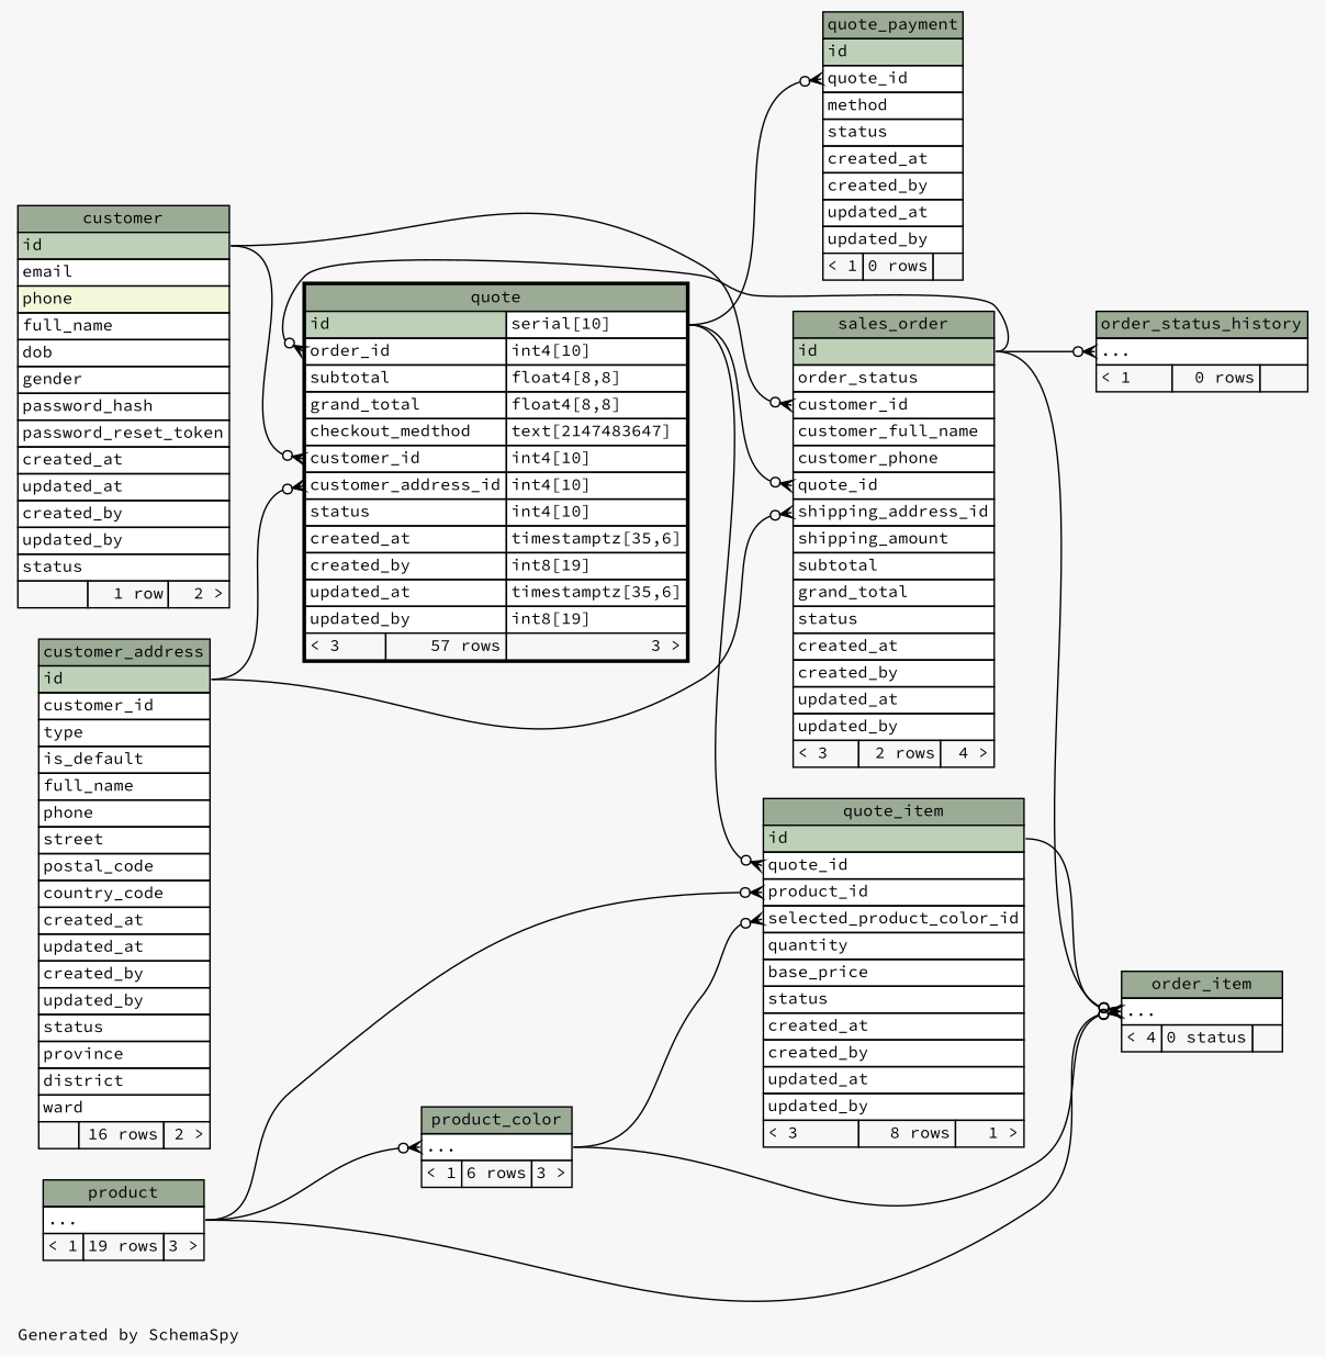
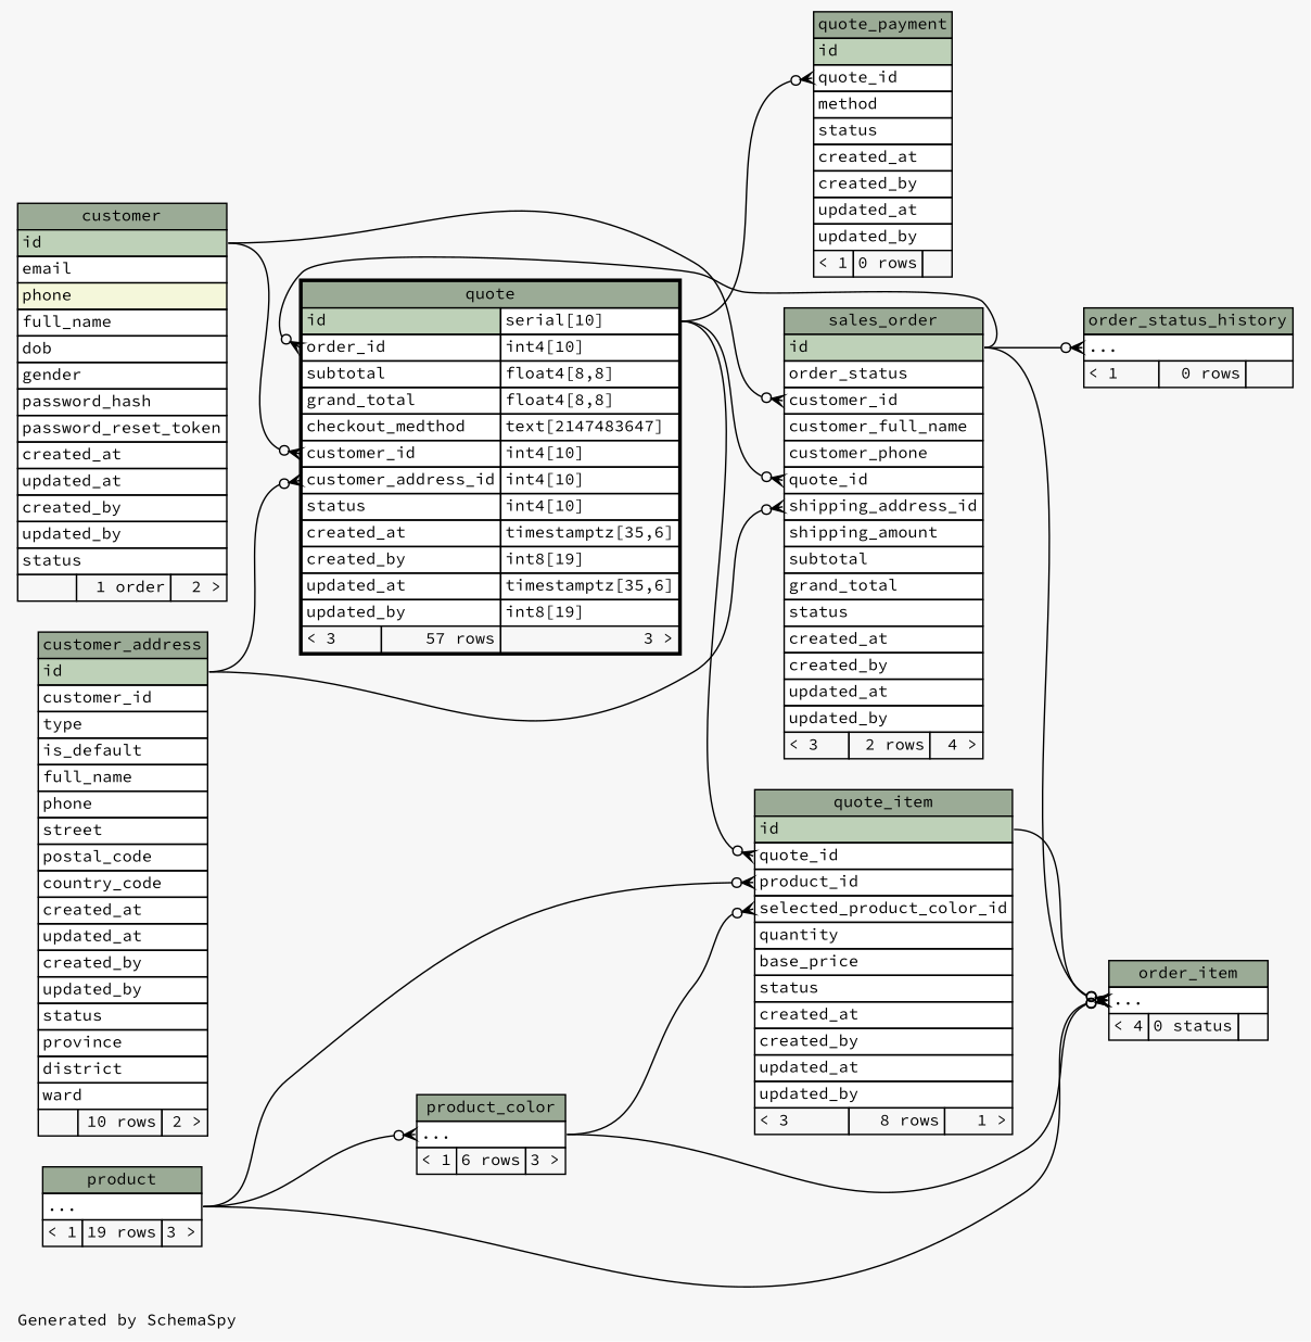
  digraph {
    bgcolor="#f7f7f7"
    fontname="Source Code Pro"
    fontsize=11
    label="\nGenerated by SchemaSpy"
    labeljust=l
    nodesep=0.18
    rankdir=RL
    ranksep=0.46
    node [fontname="Source Code Pro" fontsize=11 shape=plaintext]
    edge [arrowhead=none arrowsize=0.8 arrowtail=crowodot dir=back fontname="Source Code Pro" headport="id:e" tailport="elipses:w"]
    n1 [label=<     <TABLE BORDER="0" CELLBORDER="1" CELLSPACING="0" BGCOLOR="#ffffff">       <TR><TD COLSPAN="3" BGCOLOR="#9bab96" ALIGN="CENTER">order_item</TD></TR>       <TR><TD PORT="elipses" COLSPAN="3" ALIGN="LEFT">...</TD></TR>       <TR><TD ALIGN="LEFT" BGCOLOR="#f7f7f7">&lt; 4</TD><TD ALIGN="RIGHT" BGCOLOR="#f7f7f7">0 status</TD><TD ALIGN="RIGHT" BGCOLOR="#f7f7f7">  </TD></TR>     </TABLE>>]
    n2 [label=<     <TABLE BORDER="0" CELLBORDER="1" CELLSPACING="0" BGCOLOR="#ffffff">       <TR><TD COLSPAN="3" BGCOLOR="#9bab96" ALIGN="CENTER">sales_order</TD></TR>       <TR><TD PORT="id" COLSPAN="3" BGCOLOR="#bed1b8" ALIGN="LEFT">id</TD></TR>       <TR><TD PORT="order_status" COLSPAN="3" ALIGN="LEFT">order_status</TD></TR>       <TR><TD PORT="customer_id" COLSPAN="3" ALIGN="LEFT">customer_id</TD></TR>       <TR><TD PORT="customer_full_name" COLSPAN="3" ALIGN="LEFT">customer_full_name</TD></TR>       <TR><TD PORT="customer_phone" COLSPAN="3" ALIGN="LEFT">customer_phone</TD></TR>       <TR><TD PORT="quote_id" COLSPAN="3" ALIGN="LEFT">quote_id</TD></TR>       <TR><TD PORT="shipping_address_id" COLSPAN="3" ALIGN="LEFT">shipping_address_id</TD></TR>       <TR><TD PORT="shipping_amount" COLSPAN="3" ALIGN="LEFT">shipping_amount</TD></TR>       <TR><TD PORT="subtotal" COLSPAN="3" ALIGN="LEFT">subtotal</TD></TR>       <TR><TD PORT="grand_total" COLSPAN="3" ALIGN="LEFT">grand_total</TD></TR>       <TR><TD PORT="status" COLSPAN="3" ALIGN="LEFT">status</TD></TR>       <TR><TD PORT="created_at" COLSPAN="3" ALIGN="LEFT">created_at</TD></TR>       <TR><TD PORT="created_by" COLSPAN="3" ALIGN="LEFT">created_by</TD></TR>       <TR><TD PORT="updated_at" COLSPAN="3" ALIGN="LEFT">updated_at</TD></TR>       <TR><TD PORT="updated_by" COLSPAN="3" ALIGN="LEFT">updated_by</TD></TR>       <TR><TD ALIGN="LEFT" BGCOLOR="#f7f7f7">&lt; 3</TD><TD ALIGN="RIGHT" BGCOLOR="#f7f7f7">2 rows</TD><TD ALIGN="RIGHT" BGCOLOR="#f7f7f7">4 &gt;</TD></TR>     </TABLE>>]
    n3 [label=<     <TABLE BORDER="0" CELLBORDER="1" CELLSPACING="0" BGCOLOR="#ffffff">       <TR><TD COLSPAN="3" BGCOLOR="#9bab96" ALIGN="CENTER">product</TD></TR>       <TR><TD PORT="elipses" COLSPAN="3" ALIGN="LEFT">...</TD></TR>       <TR><TD ALIGN="LEFT" BGCOLOR="#f7f7f7">&lt; 1</TD><TD ALIGN="RIGHT" BGCOLOR="#f7f7f7">19 rows</TD><TD ALIGN="RIGHT" BGCOLOR="#f7f7f7">3 &gt;</TD></TR>     </TABLE>>]
    n4 [label=<     <TABLE BORDER="0" CELLBORDER="1" CELLSPACING="0" BGCOLOR="#ffffff">       <TR><TD COLSPAN="3" BGCOLOR="#9bab96" ALIGN="CENTER">quote_item</TD></TR>       <TR><TD PORT="id" COLSPAN="3" BGCOLOR="#bed1b8" ALIGN="LEFT">id</TD></TR>       <TR><TD PORT="quote_id" COLSPAN="3" ALIGN="LEFT">quote_id</TD></TR>       <TR><TD PORT="product_id" COLSPAN="3" ALIGN="LEFT">product_id</TD></TR>       <TR><TD PORT="selected_product_color_id" COLSPAN="3" ALIGN="LEFT">selected_product_color_id</TD></TR>       <TR><TD PORT="quantity" COLSPAN="3" ALIGN="LEFT">quantity</TD></TR>       <TR><TD PORT="base_price" COLSPAN="3" ALIGN="LEFT">base_price</TD></TR>       <TR><TD PORT="status" COLSPAN="3" ALIGN="LEFT">status</TD></TR>       <TR><TD PORT="created_at" COLSPAN="3" ALIGN="LEFT">created_at</TD></TR>       <TR><TD PORT="created_by" COLSPAN="3" ALIGN="LEFT">created_by</TD></TR>       <TR><TD PORT="updated_at" COLSPAN="3" ALIGN="LEFT">updated_at</TD></TR>       <TR><TD PORT="updated_by" COLSPAN="3" ALIGN="LEFT">updated_by</TD></TR>       <TR><TD ALIGN="LEFT" BGCOLOR="#f7f7f7">&lt; 3</TD><TD ALIGN="RIGHT" BGCOLOR="#f7f7f7">8 rows</TD><TD ALIGN="RIGHT" BGCOLOR="#f7f7f7">1 &gt;</TD></TR>     </TABLE>>]
    n5 [label=<     <TABLE BORDER="0" CELLBORDER="1" CELLSPACING="0" BGCOLOR="#ffffff">       <TR><TD COLSPAN="3" BGCOLOR="#9bab96" ALIGN="CENTER">product_color</TD></TR>       <TR><TD PORT="elipses" COLSPAN="3" ALIGN="LEFT">...</TD></TR>       <TR><TD ALIGN="LEFT" BGCOLOR="#f7f7f7">&lt; 1</TD><TD ALIGN="RIGHT" BGCOLOR="#f7f7f7">6 rows</TD><TD ALIGN="RIGHT" BGCOLOR="#f7f7f7">3 &gt;</TD></TR>     </TABLE>>]
    n6 [label=<     <TABLE BORDER="2" CELLBORDER="1" CELLSPACING="0" BGCOLOR="#ffffff">       <TR><TD COLSPAN="3" BGCOLOR="#9bab96" ALIGN="CENTER">quote</TD></TR>       <TR><TD PORT="id" COLSPAN="2" BGCOLOR="#bed1b8" ALIGN="LEFT">id</TD><TD PORT="id.type" ALIGN="LEFT">serial[10]</TD></TR>       <TR><TD PORT="order_id" COLSPAN="2" ALIGN="LEFT">order_id</TD><TD PORT="order_id.type" ALIGN="LEFT">int4[10]</TD></TR>       <TR><TD PORT="subtotal" COLSPAN="2" ALIGN="LEFT">subtotal</TD><TD PORT="subtotal.type" ALIGN="LEFT">float4[8,8]</TD></TR>       <TR><TD PORT="grand_total" COLSPAN="2" ALIGN="LEFT">grand_total</TD><TD PORT="grand_total.type" ALIGN="LEFT">float4[8,8]</TD></TR>       <TR><TD PORT="checkout_medthod" COLSPAN="2" ALIGN="LEFT">checkout_medthod</TD><TD PORT="checkout_medthod.type" ALIGN="LEFT">text[2147483647]</TD></TR>       <TR><TD PORT="customer_id" COLSPAN="2" ALIGN="LEFT">customer_id</TD><TD PORT="customer_id.type" ALIGN="LEFT">int4[10]</TD></TR>       <TR><TD PORT="customer_address_id" COLSPAN="2" ALIGN="LEFT">customer_address_id</TD><TD PORT="customer_address_id.type" ALIGN="LEFT">int4[10]</TD></TR>       <TR><TD PORT="status" COLSPAN="2" ALIGN="LEFT">status</TD><TD PORT="status.type" ALIGN="LEFT">int4[10]</TD></TR>       <TR><TD PORT="created_at" COLSPAN="2" ALIGN="LEFT">created_at</TD><TD PORT="created_at.type" ALIGN="LEFT">timestamptz[35,6]</TD></TR>       <TR><TD PORT="created_by" COLSPAN="2" ALIGN="LEFT">created_by</TD><TD PORT="created_by.type" ALIGN="LEFT">int8[19]</TD></TR>       <TR><TD PORT="updated_at" COLSPAN="2" ALIGN="LEFT">updated_at</TD><TD PORT="updated_at.type" ALIGN="LEFT">timestamptz[35,6]</TD></TR>       <TR><TD PORT="updated_by" COLSPAN="2" ALIGN="LEFT">updated_by</TD><TD PORT="updated_by.type" ALIGN="LEFT">int8[19]</TD></TR>       <TR><TD ALIGN="LEFT" BGCOLOR="#f7f7f7">&lt; 3</TD><TD ALIGN="RIGHT" BGCOLOR="#f7f7f7">57 rows</TD><TD ALIGN="RIGHT" BGCOLOR="#f7f7f7">3 &gt;</TD></TR>     </TABLE>>]
-   n7 [label=<     <TABLE BORDER="0" CELLBORDER="1" CELLSPACING="0" BGCOLOR="#ffffff">       <TR><TD COLSPAN="3" BGCOLOR="#9bab96" ALIGN="CENTER">customer_address</TD></TR>       <TR><TD PORT="id" COLSPAN="3" BGCOLOR="#bed1b8" ALIGN="LEFT">id</TD></TR>       <TR><TD PORT="customer_id" COLSPAN="3" ALIGN="LEFT">customer_id</TD></TR>       <TR><TD PORT="type" COLSPAN="3" ALIGN="LEFT">type</TD></TR>       <TR><TD PORT="is_default" COLSPAN="3" ALIGN="LEFT">is_default</TD></TR>       <TR><TD PORT="full_name" COLSPAN="3" ALIGN="LEFT">full_name</TD></TR>       <TR><TD PORT="phone" COLSPAN="3" ALIGN="LEFT">phone</TD></TR>       <TR><TD PORT="street" COLSPAN="3" ALIGN="LEFT">street</TD></TR>       <TR><TD PORT="postal_code" COLSPAN="3" ALIGN="LEFT">postal_code</TD></TR>       <TR><TD PORT="country_code" COLSPAN="3" ALIGN="LEFT">country_code</TD></TR>       <TR><TD PORT="created_at" COLSPAN="3" ALIGN="LEFT">created_at</TD></TR>       <TR><TD PORT="updated_at" COLSPAN="3" ALIGN="LEFT">updated_at</TD></TR>       <TR><TD PORT="created_by" COLSPAN="3" ALIGN="LEFT">created_by</TD></TR>       <TR><TD PORT="updated_by" COLSPAN="3" ALIGN="LEFT">updated_by</TD></TR>       <TR><TD PORT="status" COLSPAN="3" ALIGN="LEFT">status</TD></TR>       <TR><TD PORT="province" COLSPAN="3" ALIGN="LEFT">province</TD></TR>       <TR><TD PORT="district" COLSPAN="3" ALIGN="LEFT">district</TD></TR>       <TR><TD PORT="ward" COLSPAN="3" ALIGN="LEFT">ward</TD></TR>       <TR><TD ALIGN="LEFT" BGCOLOR="#f7f7f7">  </TD><TD ALIGN="RIGHT" BGCOLOR="#f7f7f7">16 rows</TD><TD ALIGN="RIGHT" BGCOLOR="#f7f7f7">2 &gt;</TD></TR>     </TABLE>>]
-   n8 [label=<     <TABLE BORDER="0" CELLBORDER="1" CELLSPACING="0" BGCOLOR="#ffffff">       <TR><TD COLSPAN="3" BGCOLOR="#9bab96" ALIGN="CENTER">customer</TD></TR>       <TR><TD PORT="id" COLSPAN="3" BGCOLOR="#bed1b8" ALIGN="LEFT">id</TD></TR>       <TR><TD PORT="email" COLSPAN="3" ALIGN="LEFT">email</TD></TR>       <TR><TD PORT="phone" COLSPAN="3" BGCOLOR="#f4f7da" ALIGN="LEFT">phone</TD></TR>       <TR><TD PORT="full_name" COLSPAN="3" ALIGN="LEFT">full_name</TD></TR>       <TR><TD PORT="dob" COLSPAN="3" ALIGN="LEFT">dob</TD></TR>       <TR><TD PORT="gender" COLSPAN="3" ALIGN="LEFT">gender</TD></TR>       <TR><TD PORT="password_hash" COLSPAN="3" ALIGN="LEFT">password_hash</TD></TR>       <TR><TD PORT="password_reset_token" COLSPAN="3" ALIGN="LEFT">password_reset_token</TD></TR>       <TR><TD PORT="created_at" COLSPAN="3" ALIGN="LEFT">created_at</TD></TR>       <TR><TD PORT="updated_at" COLSPAN="3" ALIGN="LEFT">updated_at</TD></TR>       <TR><TD PORT="created_by" COLSPAN="3" ALIGN="LEFT">created_by</TD></TR>       <TR><TD PORT="updated_by" COLSPAN="3" ALIGN="LEFT">updated_by</TD></TR>       <TR><TD PORT="status" COLSPAN="3" ALIGN="LEFT">status</TD></TR>       <TR><TD ALIGN="LEFT" BGCOLOR="#f7f7f7">  </TD><TD ALIGN="RIGHT" BGCOLOR="#f7f7f7">1 row</TD><TD ALIGN="RIGHT" BGCOLOR="#f7f7f7">2 &gt;</TD></TR>     </TABLE>>]
+   n7 [label=<     <TABLE BORDER="0" CELLBORDER="1" CELLSPACING="0" BGCOLOR="#ffffff">       <TR><TD COLSPAN="3" BGCOLOR="#9bab96" ALIGN="CENTER">customer_address</TD></TR>       <TR><TD PORT="id" COLSPAN="3" BGCOLOR="#bed1b8" ALIGN="LEFT">id</TD></TR>       <TR><TD PORT="customer_id" COLSPAN="3" ALIGN="LEFT">customer_id</TD></TR>       <TR><TD PORT="type" COLSPAN="3" ALIGN="LEFT">type</TD></TR>       <TR><TD PORT="is_default" COLSPAN="3" ALIGN="LEFT">is_default</TD></TR>       <TR><TD PORT="full_name" COLSPAN="3" ALIGN="LEFT">full_name</TD></TR>       <TR><TD PORT="phone" COLSPAN="3" ALIGN="LEFT">phone</TD></TR>       <TR><TD PORT="street" COLSPAN="3" ALIGN="LEFT">street</TD></TR>       <TR><TD PORT="postal_code" COLSPAN="3" ALIGN="LEFT">postal_code</TD></TR>       <TR><TD PORT="country_code" COLSPAN="3" ALIGN="LEFT">country_code</TD></TR>       <TR><TD PORT="created_at" COLSPAN="3" ALIGN="LEFT">created_at</TD></TR>       <TR><TD PORT="updated_at" COLSPAN="3" ALIGN="LEFT">updated_at</TD></TR>       <TR><TD PORT="created_by" COLSPAN="3" ALIGN="LEFT">created_by</TD></TR>       <TR><TD PORT="updated_by" COLSPAN="3" ALIGN="LEFT">updated_by</TD></TR>       <TR><TD PORT="status" COLSPAN="3" ALIGN="LEFT">status</TD></TR>       <TR><TD PORT="province" COLSPAN="3" ALIGN="LEFT">province</TD></TR>       <TR><TD PORT="district" COLSPAN="3" ALIGN="LEFT">district</TD></TR>       <TR><TD PORT="ward" COLSPAN="3" ALIGN="LEFT">ward</TD></TR>       <TR><TD ALIGN="LEFT" BGCOLOR="#f7f7f7">  </TD><TD ALIGN="RIGHT" BGCOLOR="#f7f7f7">10 rows</TD><TD ALIGN="RIGHT" BGCOLOR="#f7f7f7">2 &gt;</TD></TR>     </TABLE>>]
+   n8 [label=<     <TABLE BORDER="0" CELLBORDER="1" CELLSPACING="0" BGCOLOR="#ffffff">       <TR><TD COLSPAN="3" BGCOLOR="#9bab96" ALIGN="CENTER">customer</TD></TR>       <TR><TD PORT="id" COLSPAN="3" BGCOLOR="#bed1b8" ALIGN="LEFT">id</TD></TR>       <TR><TD PORT="email" COLSPAN="3" ALIGN="LEFT">email</TD></TR>       <TR><TD PORT="phone" COLSPAN="3" BGCOLOR="#f4f7da" ALIGN="LEFT">phone</TD></TR>       <TR><TD PORT="full_name" COLSPAN="3" ALIGN="LEFT">full_name</TD></TR>       <TR><TD PORT="dob" COLSPAN="3" ALIGN="LEFT">dob</TD></TR>       <TR><TD PORT="gender" COLSPAN="3" ALIGN="LEFT">gender</TD></TR>       <TR><TD PORT="password_hash" COLSPAN="3" ALIGN="LEFT">password_hash</TD></TR>       <TR><TD PORT="password_reset_token" COLSPAN="3" ALIGN="LEFT">password_reset_token</TD></TR>       <TR><TD PORT="created_at" COLSPAN="3" ALIGN="LEFT">created_at</TD></TR>       <TR><TD PORT="updated_at" COLSPAN="3" ALIGN="LEFT">updated_at</TD></TR>       <TR><TD PORT="created_by" COLSPAN="3" ALIGN="LEFT">created_by</TD></TR>       <TR><TD PORT="updated_by" COLSPAN="3" ALIGN="LEFT">updated_by</TD></TR>       <TR><TD PORT="status" COLSPAN="3" ALIGN="LEFT">status</TD></TR>       <TR><TD ALIGN="LEFT" BGCOLOR="#f7f7f7">  </TD><TD ALIGN="RIGHT" BGCOLOR="#f7f7f7">1 order</TD><TD ALIGN="RIGHT" BGCOLOR="#f7f7f7">2 &gt;</TD></TR>     </TABLE>>]
    n9 [label=<     <TABLE BORDER="0" CELLBORDER="1" CELLSPACING="0" BGCOLOR="#ffffff">       <TR><TD COLSPAN="3" BGCOLOR="#9bab96" ALIGN="CENTER">order_status_history</TD></TR>       <TR><TD PORT="elipses" COLSPAN="3" ALIGN="LEFT">...</TD></TR>       <TR><TD ALIGN="LEFT" BGCOLOR="#f7f7f7">&lt; 1</TD><TD ALIGN="RIGHT" BGCOLOR="#f7f7f7">0 rows</TD><TD ALIGN="RIGHT" BGCOLOR="#f7f7f7">  </TD></TR>     </TABLE>>]
    n10 [label=<     <TABLE BORDER="0" CELLBORDER="1" CELLSPACING="0" BGCOLOR="#ffffff">       <TR><TD COLSPAN="3" BGCOLOR="#9bab96" ALIGN="CENTER">quote_payment</TD></TR>       <TR><TD PORT="id" COLSPAN="3" BGCOLOR="#bed1b8" ALIGN="LEFT">id</TD></TR>       <TR><TD PORT="quote_id" COLSPAN="3" ALIGN="LEFT">quote_id</TD></TR>       <TR><TD PORT="method" COLSPAN="3" ALIGN="LEFT">method</TD></TR>       <TR><TD PORT="status" COLSPAN="3" ALIGN="LEFT">status</TD></TR>       <TR><TD PORT="created_at" COLSPAN="3" ALIGN="LEFT">created_at</TD></TR>       <TR><TD PORT="created_by" COLSPAN="3" ALIGN="LEFT">created_by</TD></TR>       <TR><TD PORT="updated_at" COLSPAN="3" ALIGN="LEFT">updated_at</TD></TR>       <TR><TD PORT="updated_by" COLSPAN="3" ALIGN="LEFT">updated_by</TD></TR>       <TR><TD ALIGN="LEFT" BGCOLOR="#f7f7f7">&lt; 1</TD><TD ALIGN="RIGHT" BGCOLOR="#f7f7f7">0 rows</TD><TD ALIGN="RIGHT" BGCOLOR="#f7f7f7">  </TD></TR>     </TABLE>>]
    n1 -> n2
    n1 -> n3 [headport="elipses:e"]
    n1 -> n4
    n1 -> n5 [headport="elipses:e"]
    n2 -> n6 [headport="id.type:e" tailport="quote_id:w"]
    n2 -> n7 [tailport="shipping_address_id:w"]
    n2 -> n8 [tailport="customer_id:w"]
    n4 -> n3 [headport="elipses:e" tailport="product_id:w"]
    n4 -> n5 [headport="elipses:e" tailport="selected_product_color_id:w"]
    n4 -> n6 [headport="id.type:e" tailport="quote_id:w"]
    n5 -> n3 [headport="elipses:e"]
    n6 -> n2 [tailport="order_id:w"]
    n6 -> n7 [tailport="customer_address_id:w"]
    n6 -> n8 [tailport="customer_id:w"]
    n9 -> n2
    n10 -> n6 [headport="id.type:e" tailport="quote_id:w"]
  }
